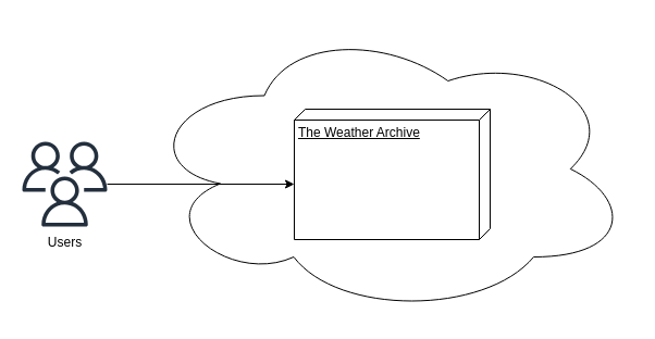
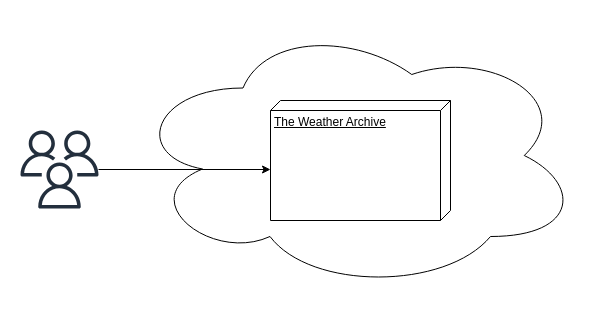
  <mxCell id="0" />
  <mxCell id="1" parent="0" />
  <mxCell id="2" value="" style="ellipse;shape=cloud;whiteSpace=wrap;html=1;align=center;" vertex="1" parent="1"><mxGeometry x="130" y="20" width="450" height="270" as="geometry" /></mxCell>
  <mxCell id="3" value="The Weather Archive" style="verticalAlign=top;align=left;spacingTop=8;spacingLeft=2;spacingRight=12;shape=cube;size=10;direction=south;fontStyle=4;html=1;whiteSpace=wrap;" vertex="1" parent="1"><mxGeometry x="270" y="100" width="180" height="120" as="geometry" /></mxCell>
  <mxCell id="4" value="" style="group" vertex="1" connectable="0" parent="1"><mxGeometry x="20" y="130" width="78" height="108" as="geometry" /></mxCell>
  <mxCell id="5" value="" style="sketch=0;outlineConnect=0;fontColor=#232F3E;gradientColor=none;fillColor=#232F3D;strokeColor=none;dashed=0;verticalLabelPosition=bottom;verticalAlign=top;align=center;html=1;fontSize=12;fontStyle=0;aspect=fixed;pointerEvents=1;shape=mxgraph.aws4.users;" vertex="1" parent="4"><mxGeometry width="78" height="78" as="geometry" /></mxCell>
- <mxCell id="6" value="Users" style="text;html=1;align=center;verticalAlign=middle;resizable=0;points=[];autosize=1;strokeColor=none;fillColor=none;" vertex="1" parent="4"><mxGeometry x="14" y="78" width="50" height="30" as="geometry" /></mxCell>
  <mxCell id="7" style="edgeStyle=orthogonalEdgeStyle;rounded=0;orthogonalLoop=1;jettySize=auto;html=1;" edge="1" parent="1" source="5" target="3"><mxGeometry relative="1" as="geometry"><Array as="points"><mxPoint x="70" y="160" /><mxPoint x="70" y="160" /></Array></mxGeometry></mxCell>
